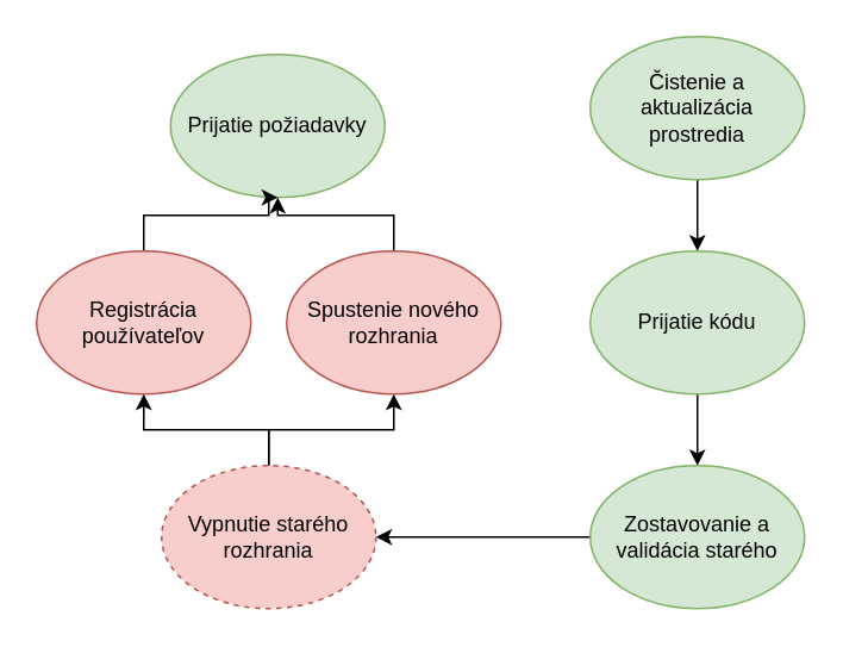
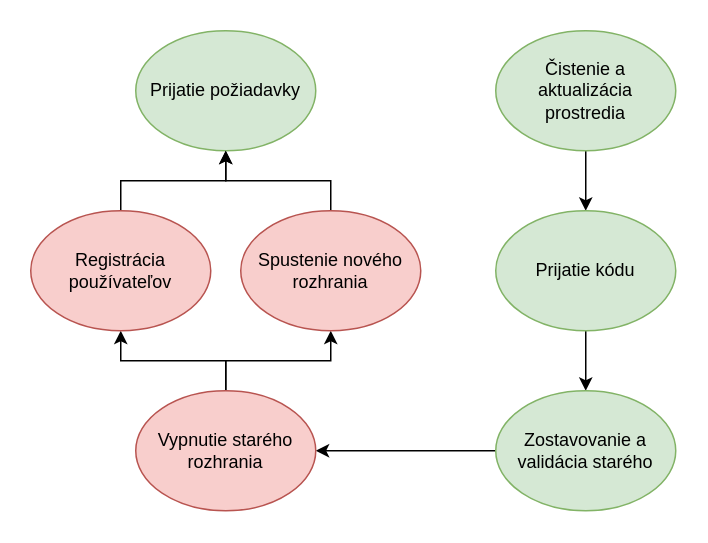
  <mxCell id="0" />
  <mxCell id="1" parent="0" />
- <mxCell id="2" value="Prijatie požiadavky" style="ellipse;whiteSpace=wrap;html=1;fillColor=#d5e8d4;strokeColor=#82b366;" vertex="1" parent="1"><mxGeometry x="95" y="30" width="120" height="80" as="geometry" /></mxCell>
+ <mxCell id="2" value="Prijatie požiadavky" style="ellipse;whiteSpace=wrap;html=1;fillColor=#d5e8d4;strokeColor=#82b366;" vertex="1" parent="1"><mxGeometry x="90" y="20" width="120" height="80" as="geometry" /></mxCell>
  <mxCell id="3" value="" style="edgeStyle=orthogonalEdgeStyle;rounded=0;orthogonalLoop=1;jettySize=auto;html=1;entryX=0.5;entryY=0;entryDx=0;entryDy=0;" edge="1" parent="1" source="4" target="6"><mxGeometry relative="1" as="geometry"><mxPoint x="390" y="140" as="targetPoint" /></mxGeometry></mxCell>
  <mxCell id="4" value="Čistenie a aktualizácia prostredia" style="ellipse;whiteSpace=wrap;html=1;fillColor=#d5e8d4;strokeColor=#82b366;" vertex="1" parent="1"><mxGeometry x="330" y="20" width="120" height="80" as="geometry" /></mxCell>
  <mxCell id="5" value="" style="edgeStyle=orthogonalEdgeStyle;rounded=0;orthogonalLoop=1;jettySize=auto;html=1;" edge="1" parent="1" source="6" target="8"><mxGeometry relative="1" as="geometry" /></mxCell>
  <mxCell id="6" value="Prijatie kódu" style="ellipse;whiteSpace=wrap;html=1;fillColor=#d5e8d4;strokeColor=#82b366;" vertex="1" parent="1"><mxGeometry x="330" y="140" width="120" height="80" as="geometry" /></mxCell>
  <mxCell id="7" value="" style="edgeStyle=orthogonalEdgeStyle;rounded=0;orthogonalLoop=1;jettySize=auto;html=1;entryX=1;entryY=0.5;entryDx=0;entryDy=0;" edge="1" parent="1" source="8" target="11"><mxGeometry relative="1" as="geometry"><mxPoint x="250" y="300" as="targetPoint" /></mxGeometry></mxCell>
  <mxCell id="8" value="&lt;div&gt;Zostavovanie a validácia starého&lt;/div&gt;" style="ellipse;whiteSpace=wrap;html=1;fillColor=#d5e8d4;strokeColor=#82b366;" vertex="1" parent="1"><mxGeometry x="330" y="260" width="120" height="80" as="geometry" /></mxCell>
  <mxCell id="9" value="" style="edgeStyle=orthogonalEdgeStyle;rounded=0;orthogonalLoop=1;jettySize=auto;html=1;" edge="1" parent="1" source="11" target="15"><mxGeometry relative="1" as="geometry" /></mxCell>
  <mxCell id="10" value="" style="edgeStyle=orthogonalEdgeStyle;rounded=0;orthogonalLoop=1;jettySize=auto;html=1;" edge="1" parent="1" source="11" target="13"><mxGeometry relative="1" as="geometry" /></mxCell>
- <mxCell id="11" value="Vypnutie starého rozhrania" style="ellipse;whiteSpace=wrap;html=1;fillColor=#f8cecc;strokeColor=#b85450;dashed=1;" vertex="1" parent="1"><mxGeometry x="90" y="260" width="120" height="80" as="geometry" /></mxCell>
+ <mxCell id="11" value="Vypnutie starého rozhrania" style="ellipse;whiteSpace=wrap;html=1;fillColor=#f8cecc;strokeColor=#b85450;" vertex="1" parent="1"><mxGeometry x="90" y="260" width="120" height="80" as="geometry" /></mxCell>
  <mxCell id="12" value="" style="edgeStyle=orthogonalEdgeStyle;rounded=0;orthogonalLoop=1;jettySize=auto;html=1;" edge="1" parent="1" source="13" target="2"><mxGeometry relative="1" as="geometry" /></mxCell>
  <mxCell id="13" value="&lt;div&gt;Spustenie nového rozhrania&lt;/div&gt;" style="ellipse;whiteSpace=wrap;html=1;fillColor=#f8cecc;strokeColor=#b85450;" vertex="1" parent="1"><mxGeometry x="160" y="140" width="120" height="80" as="geometry" /></mxCell>
  <mxCell id="14" value="" style="rounded=0;orthogonalLoop=1;jettySize=auto;html=1;edgeStyle=orthogonalEdgeStyle;exitX=0.5;exitY=0;exitDx=0;exitDy=0;entryX=0.5;entryY=1;entryDx=0;entryDy=0;" edge="1" parent="1" source="15" target="2"><mxGeometry relative="1" as="geometry"><mxPoint x="150" y="110" as="targetPoint" /><Array as="points"><mxPoint x="80" y="120" /><mxPoint x="150" y="120" /></Array></mxGeometry></mxCell>
  <mxCell id="15" value="Registrácia používateľov" style="ellipse;whiteSpace=wrap;html=1;fillColor=#f8cecc;strokeColor=#b85450;" vertex="1" parent="1"><mxGeometry x="20" y="140" width="120" height="80" as="geometry" /></mxCell>
